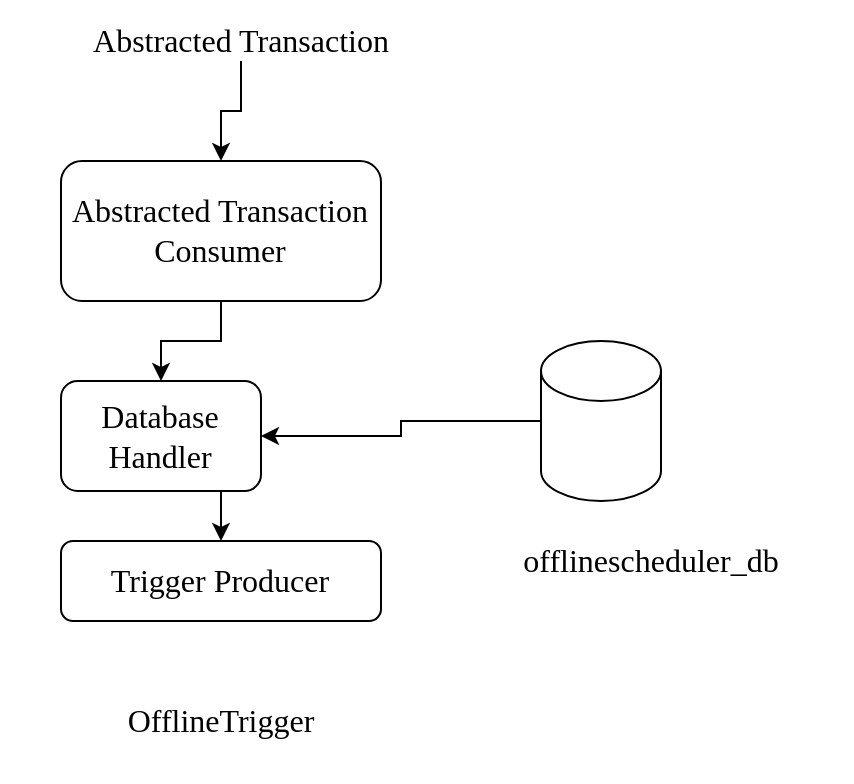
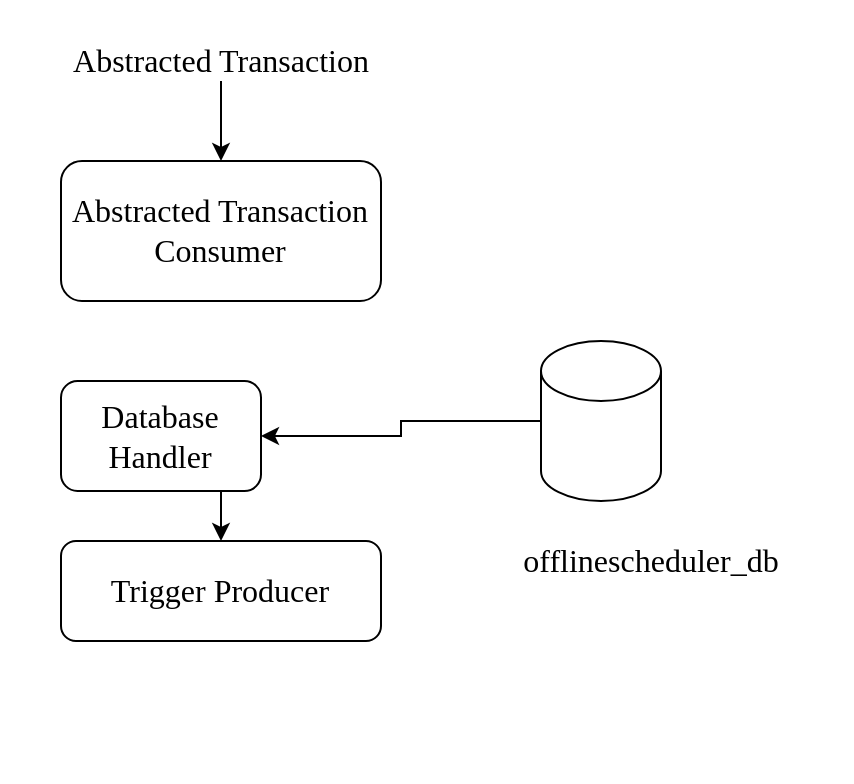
  <mxCell id="0" />
  <mxCell id="1" parent="0" />
- <mxCell id="2" style="edgeStyle=orthogonalEdgeStyle;rounded=0;orthogonalLoop=1;jettySize=auto;html=1;exitX=0.5;exitY=1;exitDx=0;exitDy=0;entryX=0.5;entryY=0;entryDx=0;entryDy=0;startArrow=none;startFill=0;strokeColor=#000000;fontFamily=Ubuntu;fontSource=https%3A%2F%2Ffonts.googleapis.com%2Fcss%3Ffamily%3DUbuntu;fontSize=16;fontColor=#000000;" edge="1" parent="1" source="3" target="5"><mxGeometry relative="1" as="geometry" /></mxCell>
  <mxCell id="3" value="Abstracted Transaction Consumer" style="rounded=1;whiteSpace=wrap;html=1;strokeColor=#000000;strokeWidth=1;fontFamily=Ubuntu;fontSource=https%3A%2F%2Ffonts.googleapis.com%2Fcss%3Ffamily%3DUbuntu;fontSize=16;fontColor=#000000;fillColor=none;" vertex="1" parent="1"><mxGeometry x="30" y="80" width="160" height="70" as="geometry" /></mxCell>
  <mxCell id="4" style="edgeStyle=orthogonalEdgeStyle;rounded=0;orthogonalLoop=1;jettySize=auto;html=1;exitX=0.5;exitY=1;exitDx=0;exitDy=0;entryX=0.5;entryY=0;entryDx=0;entryDy=0;startArrow=none;startFill=0;strokeColor=#000000;fontFamily=Ubuntu;fontSource=https%3A%2F%2Ffonts.googleapis.com%2Fcss%3Ffamily%3DUbuntu;fontSize=16;fontColor=#000000;" edge="1" parent="1" source="5" target="6"><mxGeometry relative="1" as="geometry" /></mxCell>
  <mxCell id="5" value="Database Handler" style="rounded=1;whiteSpace=wrap;html=1;strokeColor=#000000;strokeWidth=1;fontFamily=Ubuntu;fontSource=https%3A%2F%2Ffonts.googleapis.com%2Fcss%3Ffamily%3DUbuntu;fontSize=16;fontColor=#000000;fillColor=none;" vertex="1" parent="1"><mxGeometry x="30" y="190" width="100" height="55" as="geometry" /></mxCell>
- <mxCell id="6" value="Trigger Producer" style="rounded=1;whiteSpace=wrap;html=1;strokeColor=#000000;strokeWidth=1;fontFamily=Ubuntu;fontSource=https%3A%2F%2Ffonts.googleapis.com%2Fcss%3Ffamily%3DUbuntu;fontSize=16;fontColor=#000000;fillColor=none;" vertex="1" parent="1"><mxGeometry x="30" y="270" width="160" height="40" as="geometry" /></mxCell>
+ <mxCell id="6" value="Trigger Producer" style="rounded=1;whiteSpace=wrap;html=1;strokeColor=#000000;strokeWidth=1;fontFamily=Ubuntu;fontSource=https%3A%2F%2Ffonts.googleapis.com%2Fcss%3Ffamily%3DUbuntu;fontSize=16;fontColor=#000000;fillColor=none;" vertex="1" parent="1"><mxGeometry x="30" y="270" width="160" height="50" as="geometry" /></mxCell>
  <mxCell id="7" style="edgeStyle=orthogonalEdgeStyle;rounded=0;orthogonalLoop=1;jettySize=auto;html=1;entryX=0.5;entryY=0;entryDx=0;entryDy=0;startArrow=none;startFill=0;strokeColor=#000000;fontFamily=Ubuntu;fontSource=https%3A%2F%2Ffonts.googleapis.com%2Fcss%3Ffamily%3DUbuntu;fontSize=16;fontColor=#000000;" edge="1" parent="1" source="8" target="3"><mxGeometry relative="1" as="geometry" /></mxCell>
- <mxCell id="8" value="Abstracted Transaction" style="text;html=1;align=center;verticalAlign=middle;resizable=0;points=[];autosize=1;fontSize=16;fontFamily=Ubuntu;fontColor=#000000;" vertex="1" parent="1"><mxGeometry x="30" y="10" width="180" height="20" as="geometry" /></mxCell>
- <mxCell id="9" value="OfflineTrigger" style="text;html=1;align=center;verticalAlign=middle;resizable=0;points=[];autosize=1;fontSize=16;fontFamily=Ubuntu;fontColor=#000000;" vertex="1" parent="1"><mxGeometry x="50" y="350" width="120" height="20" as="geometry" /></mxCell>
+ <mxCell id="8" value="Abstracted Transaction" style="text;html=1;align=center;verticalAlign=middle;resizable=0;points=[];autosize=1;fontSize=16;fontFamily=Ubuntu;fontColor=#000000;" vertex="1" parent="1"><mxGeometry x="20" y="20" width="180" height="20" as="geometry" /></mxCell>
  <mxCell id="10" style="edgeStyle=orthogonalEdgeStyle;rounded=0;orthogonalLoop=1;jettySize=auto;html=1;exitX=0;exitY=0.5;exitDx=0;exitDy=0;exitPerimeter=0;entryX=1;entryY=0.5;entryDx=0;entryDy=0;" edge="1" parent="1" source="11" target="5"><mxGeometry relative="1" as="geometry" /></mxCell>
  <mxCell id="11" value="" style="shape=cylinder3;whiteSpace=wrap;html=1;boundedLbl=1;backgroundOutline=1;size=15;strokeColor=#000000;strokeWidth=1;fillColor=none;fontFamily=Ubuntu;fontSource=https%3A%2F%2Ffonts.googleapis.com%2Fcss%3Ffamily%3DUbuntu;fontSize=16;fontColor=#000000;" vertex="1" parent="1"><mxGeometry x="270" y="170" width="60" height="80" as="geometry" /></mxCell>
  <mxCell id="12" value="offlinescheduler_db" style="text;html=1;align=center;verticalAlign=middle;resizable=0;points=[];autosize=1;fontSize=16;fontFamily=Ubuntu;fontColor=#000000;" vertex="1" parent="1"><mxGeometry x="245" y="270" width="160" height="20" as="geometry" /></mxCell>
